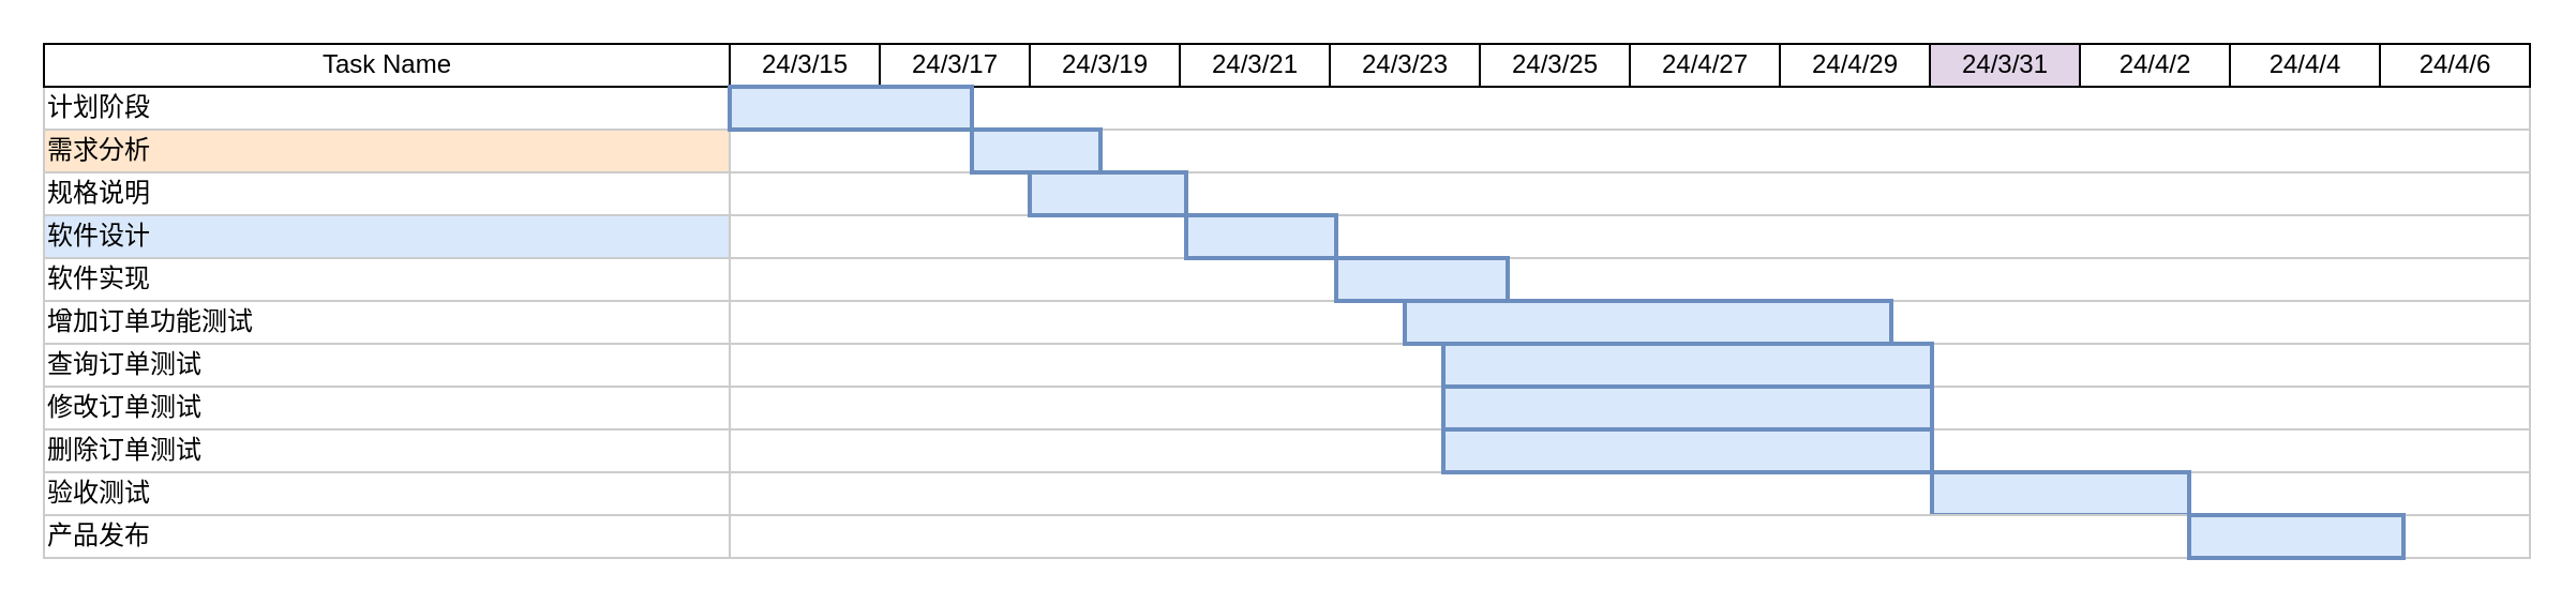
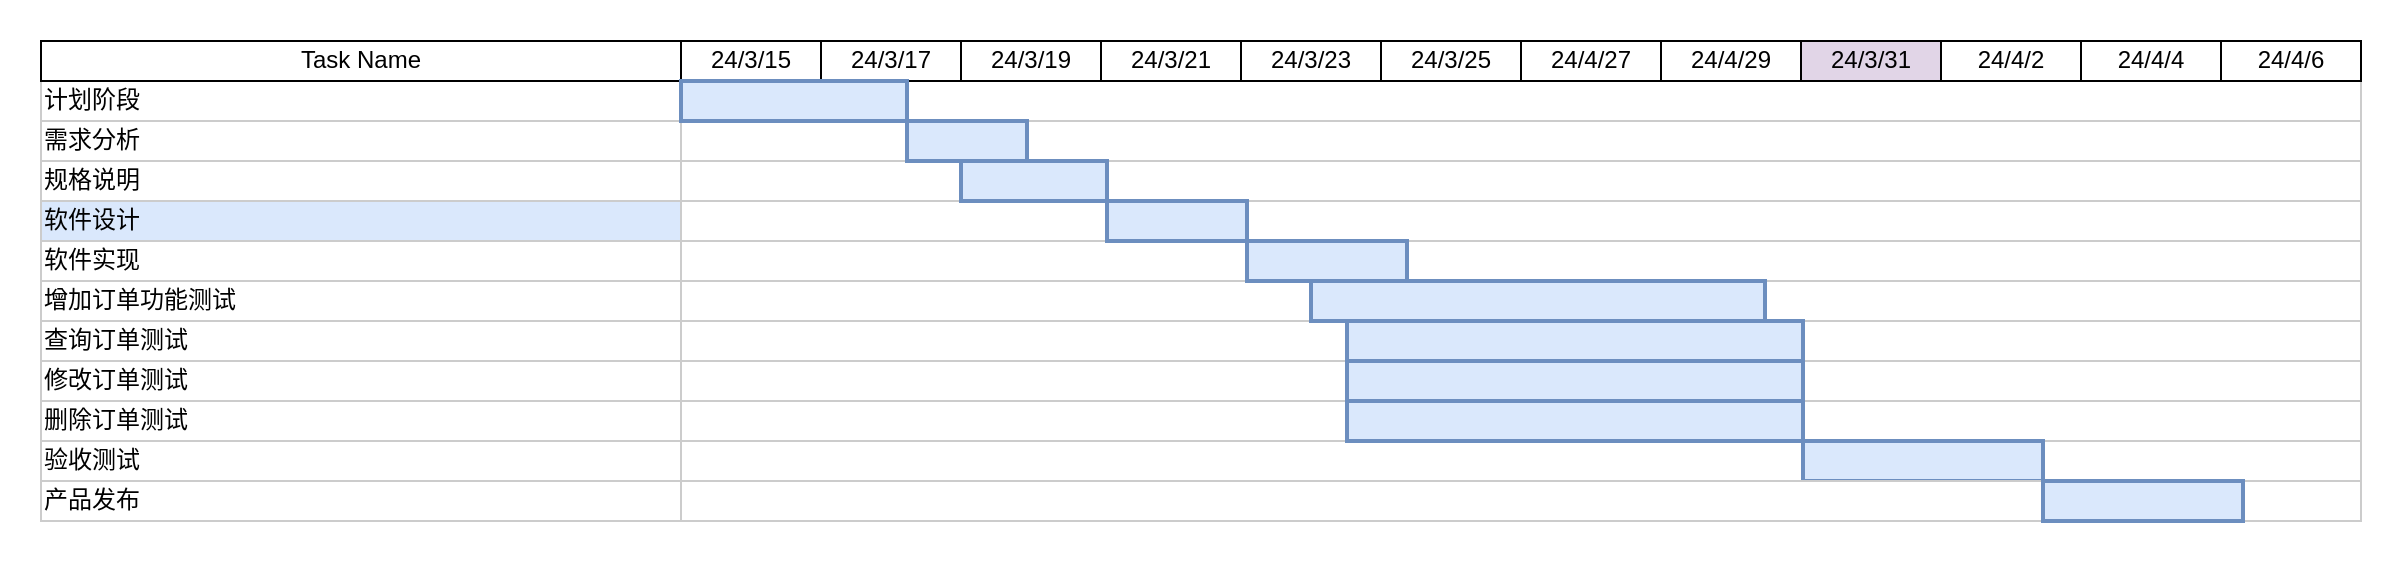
  <mxCell id="0" style=";html=1;" />
  <mxCell id="1" style=";html=1;" parent="0" />
  <mxCell id="2" value="计划阶段" style="align=left;strokeColor=#CCCCCC;html=1;" parent="1" vertex="1"><mxGeometry x="20" y="40" width="320.0" height="20.0" as="geometry" /></mxCell>
- <mxCell id="3" value="需求分析" style="align=left;strokeColor=#CCCCCC;html=1;fillColor=#ffe6cc;" parent="1" vertex="1"><mxGeometry x="20" y="60" width="320" height="20" as="geometry" /></mxCell>
+ <mxCell id="3" value="需求分析" style="align=left;strokeColor=#CCCCCC;html=1;" parent="1" vertex="1"><mxGeometry x="20" y="60" width="320" height="20" as="geometry" /></mxCell>
  <mxCell id="4" value="规格说明" style="align=left;strokeColor=#CCCCCC;html=1;" parent="1" vertex="1"><mxGeometry x="20" y="80" width="320.0" height="20" as="geometry" /></mxCell>
  <mxCell id="5" value="软件设计" style="align=left;strokeColor=#CCCCCC;html=1;fillColor=#dae8fc;" parent="1" vertex="1"><mxGeometry x="20" y="100" width="320.0" height="20" as="geometry" /></mxCell>
  <mxCell id="6" value="软件实现" style="align=left;strokeColor=#CCCCCC;html=1;" parent="1" vertex="1"><mxGeometry x="20" y="120" width="320.0" height="20" as="geometry" /></mxCell>
  <mxCell id="7" value="增加订单功能测试" style="align=left;strokeColor=#CCCCCC;html=1;" parent="1" vertex="1"><mxGeometry x="20" y="140" width="320.0" height="20" as="geometry" /></mxCell>
  <mxCell id="8" value="Task Name" style="strokeWidth=1;fontStyle=0;html=1;" parent="1" vertex="1"><mxGeometry x="20" y="20" width="320" height="20" as="geometry" /></mxCell>
  <mxCell id="9" value="查询订单测试" style="align=left;strokeColor=#CCCCCC;html=1;" parent="1" vertex="1"><mxGeometry x="20" y="160" width="320.0" height="20" as="geometry" /></mxCell>
  <mxCell id="10" value="修改订单测试" style="align=left;strokeColor=#CCCCCC;html=1;" parent="1" vertex="1"><mxGeometry x="20" y="180" width="320.0" height="20" as="geometry" /></mxCell>
  <mxCell id="11" value="" style="align=left;strokeColor=#CCCCCC;html=1;" parent="1" vertex="1"><mxGeometry x="340" y="40" width="840" height="20" as="geometry" /></mxCell>
  <mxCell id="12" value="24/3/15" style="strokeWidth=1;fontStyle=0;html=1;" parent="1" vertex="1"><mxGeometry x="340" y="20" width="70" height="20" as="geometry" /></mxCell>
  <mxCell id="13" value="24/3/17" style="strokeWidth=1;fontStyle=0;html=1;" parent="1" vertex="1"><mxGeometry x="410" y="20" width="70" height="20" as="geometry" /></mxCell>
  <mxCell id="14" value="24/3/19" style="strokeWidth=1;fontStyle=0;html=1;" parent="1" vertex="1"><mxGeometry x="480" y="20" width="70" height="20" as="geometry" /></mxCell>
  <mxCell id="15" value="24/3/21" style="strokeWidth=1;fontStyle=0;html=1;" parent="1" vertex="1"><mxGeometry x="550" y="20" width="70" height="20" as="geometry" /></mxCell>
  <mxCell id="16" value="24/3/23" style="strokeWidth=1;fontStyle=0;html=1;" parent="1" vertex="1"><mxGeometry x="620" y="20" width="70" height="20" as="geometry" /></mxCell>
  <mxCell id="17" value="24/3/25" style="strokeWidth=1;fontStyle=0;html=1;" parent="1" vertex="1"><mxGeometry x="690" y="20" width="70" height="20" as="geometry" /></mxCell>
  <mxCell id="18" value="24/4/27" style="strokeWidth=1;fontStyle=0;html=1;" parent="1" vertex="1"><mxGeometry x="760" y="20" width="70" height="20" as="geometry" /></mxCell>
  <mxCell id="19" value="24/4/29" style="strokeWidth=1;fontStyle=0;html=1;" parent="1" vertex="1"><mxGeometry x="830" y="20" width="70" height="20" as="geometry" /></mxCell>
  <mxCell id="20" value="24/3/31" style="strokeWidth=1;fontStyle=0;html=1;fillColor=#e1d5e7;" parent="1" vertex="1"><mxGeometry x="900" y="20" width="70" height="20" as="geometry" /></mxCell>
  <mxCell id="21" value="24/4/2" style="strokeWidth=1;fontStyle=0;html=1;" parent="1" vertex="1"><mxGeometry x="970" y="20" width="70" height="20" as="geometry" /></mxCell>
  <mxCell id="22" value="24/4/4" style="strokeWidth=1;fontStyle=0;html=1;" parent="1" vertex="1"><mxGeometry x="1040" y="20" width="70" height="20" as="geometry" /></mxCell>
  <mxCell id="23" value="24/4/6" style="strokeWidth=1;fontStyle=0;html=1;" parent="1" vertex="1"><mxGeometry x="1110" y="20" width="70" height="20" as="geometry" /></mxCell>
  <mxCell id="24" value="" style="align=left;strokeColor=#CCCCCC;html=1;" parent="1" vertex="1"><mxGeometry x="340" y="60" width="840" height="20" as="geometry" /></mxCell>
  <mxCell id="25" value="" style="align=left;strokeColor=#CCCCCC;html=1;" parent="1" vertex="1"><mxGeometry x="340" y="80" width="840" height="20" as="geometry" /></mxCell>
  <mxCell id="26" value="" style="align=left;strokeColor=#CCCCCC;html=1;" parent="1" vertex="1"><mxGeometry x="340" y="100" width="840" height="20" as="geometry" /></mxCell>
  <mxCell id="27" value="" style="align=left;strokeColor=#CCCCCC;html=1;" parent="1" vertex="1"><mxGeometry x="340" y="120" width="840" height="20" as="geometry" /></mxCell>
  <mxCell id="28" value="" style="align=left;strokeColor=#CCCCCC;html=1;" parent="1" vertex="1"><mxGeometry x="340" y="140" width="840" height="20" as="geometry" /></mxCell>
  <mxCell id="29" value="" style="align=left;strokeColor=#CCCCCC;html=1;" parent="1" vertex="1"><mxGeometry x="340" y="160" width="840" height="20" as="geometry" /></mxCell>
  <mxCell id="30" value="" style="align=left;strokeColor=#CCCCCC;html=1;" parent="1" vertex="1"><mxGeometry x="340" y="180" width="840" height="20" as="geometry" /></mxCell>
  <mxCell id="31" value="" style="whiteSpace=wrap;html=1;strokeWidth=2;fillColor=#dae8fc;fontSize=14;align=center;strokeColor=#6c8ebf;" parent="1" vertex="1"><mxGeometry x="340" y="40" width="113" height="20" as="geometry" /></mxCell>
  <mxCell id="32" value="" style="whiteSpace=wrap;html=1;strokeWidth=2;fillColor=#DAE8FC;fontSize=14;align=center;strokeColor=#6c8ebf;fillStyle=auto;" parent="1" vertex="1"><mxGeometry x="453" y="60" width="60" height="20" as="geometry" /></mxCell>
  <mxCell id="33" value="" style="whiteSpace=wrap;html=1;strokeWidth=2;fillColor=#dae8fc;fontSize=14;align=center;strokeColor=#6c8ebf;" parent="1" vertex="1"><mxGeometry x="480" y="80" width="73" height="20" as="geometry" /></mxCell>
  <mxCell id="34" value="" style="whiteSpace=wrap;html=1;strokeWidth=2;fillColor=#dae8fc;fontSize=14;align=center;strokeColor=#6c8ebf;" parent="1" vertex="1"><mxGeometry x="553" y="100" width="70" height="20" as="geometry" /></mxCell>
  <mxCell id="35" value="" style="whiteSpace=wrap;html=1;strokeWidth=2;fillColor=#dae8fc;fontSize=14;align=center;strokeColor=#6c8ebf;" parent="1" vertex="1"><mxGeometry x="623" y="120" width="80" height="20" as="geometry" /></mxCell>
  <mxCell id="36" value="" style="whiteSpace=wrap;html=1;strokeWidth=2;fillColor=#dae8fc;fontSize=14;align=center;strokeColor=#6c8ebf;" parent="1" vertex="1"><mxGeometry x="655" y="140" width="227" height="20" as="geometry" /></mxCell>
  <mxCell id="37" value="" style="whiteSpace=wrap;html=1;strokeWidth=2;fillColor=#dae8fc;fontSize=14;align=center;strokeColor=#6c8ebf;" parent="1" vertex="1"><mxGeometry x="673" y="160" width="228" height="20" as="geometry" /></mxCell>
  <mxCell id="38" value="" style="whiteSpace=wrap;html=1;strokeWidth=2;fillColor=#dae8fc;fontSize=14;align=center;strokeColor=#6c8ebf;" parent="1" vertex="1"><mxGeometry x="673" y="180" width="228" height="20" as="geometry" /></mxCell>
  <mxCell id="39" value="" style="align=left;strokeColor=#CCCCCC;html=1;" vertex="1" parent="1"><mxGeometry x="340" y="200" width="840" height="20" as="geometry" /></mxCell>
  <mxCell id="40" value="删除订单测试" style="align=left;strokeColor=#CCCCCC;html=1;" vertex="1" parent="1"><mxGeometry x="20" y="200" width="320.0" height="20" as="geometry" /></mxCell>
  <mxCell id="41" value="验收测试" style="align=left;strokeColor=#CCCCCC;html=1;" vertex="1" parent="1"><mxGeometry x="20" y="220" width="320.0" height="20" as="geometry" /></mxCell>
  <mxCell id="42" value="" style="align=left;strokeColor=#CCCCCC;html=1;" vertex="1" parent="1"><mxGeometry x="340" y="220" width="840" height="20" as="geometry" /></mxCell>
  <mxCell id="43" value="" style="whiteSpace=wrap;html=1;strokeWidth=2;fillColor=#dae8fc;fontSize=14;align=center;strokeColor=#6c8ebf;" vertex="1" parent="1"><mxGeometry x="673" y="200" width="228" height="20" as="geometry" /></mxCell>
  <mxCell id="44" value="" style="whiteSpace=wrap;html=1;strokeWidth=2;fillColor=#dae8fc;fontSize=14;align=center;strokeColor=#6c8ebf;" vertex="1" parent="1"><mxGeometry x="901" y="220" width="120" height="20" as="geometry" /></mxCell>
  <mxCell id="45" value="产品发布" style="align=left;strokeColor=#CCCCCC;html=1;" vertex="1" parent="1"><mxGeometry x="20" y="240" width="320.0" height="20" as="geometry" /></mxCell>
  <mxCell id="46" value="" style="align=left;strokeColor=#CCCCCC;html=1;" vertex="1" parent="1"><mxGeometry x="340" y="240" width="840" height="20" as="geometry" /></mxCell>
  <mxCell id="47" value="" style="whiteSpace=wrap;html=1;strokeWidth=2;fillColor=#dae8fc;fontSize=14;align=center;strokeColor=#6c8ebf;" vertex="1" parent="1"><mxGeometry x="1021" y="240" width="100" height="20" as="geometry" /></mxCell>
